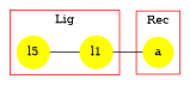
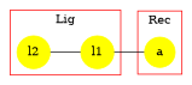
  graph {
    rankdir=LR
    node [color=yellow shape=circle style=filled]
    n1 [label=l1]
-   n2 [label=l5]
+   n2 [label=l2]
    n3 [label=a]
    subgraph cluster_1 {
      color=red
      label=Lig
      shape=rectangle
      n1
      n2
    }
    subgraph cluster_2 {
      color=red
      label=Rec
      shape=rectangle
      n3
    }
    n1 -- n3
    n2 -- n1
  }
